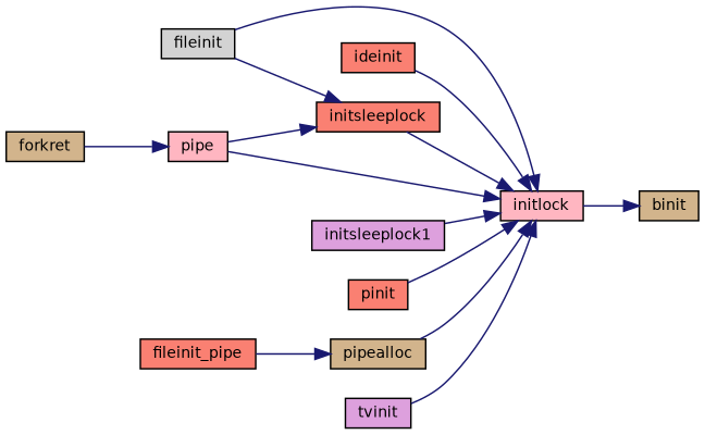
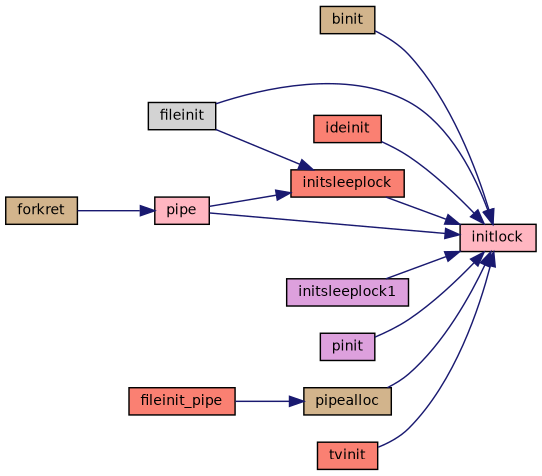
  digraph {
    rankdir=RL
    node [color=black fillcolor=salmon fontname=Helvetica fontsize=10 shape=record style=filled]
    edge [color=midnightblue dir=back fontname=Helvetica fontsize=10 labelfontname=Helvetica labelfontsize=10 style=solid]
    n1 [fillcolor=lightpink fontcolor=black height=0.2 label=initlock width=0.4]
    n2 [fillcolor=tan height=0.2 label=binit width=0.4]
    n3 [fillcolor=lightgrey height=0.2 label=fileinit width=0.4]
    n4 [height=0.2 label=ideinit width=0.4]
    n5 [fillcolor=lightpink height=0.2 label=pipe width=0.4]
    n6 [height=0.2 label=initsleeplock width=0.4]
    n7 [fillcolor=plum height=0.2 label=initsleeplock1 width=0.4]
-   n8 [height=0.2 label=pinit width=0.4]
+   n8 [fillcolor=plum height=0.2 label=pinit width=0.4]
    n9 [fillcolor=tan height=0.2 label=pipealloc width=0.4]
-   n10 [fillcolor=plum height=0.2 label=tvinit width=0.4]
+   n10 [height=0.2 label=tvinit width=0.4]
    n11 [fillcolor=tan height=0.2 label=forkret width=0.4]
    n12 [height=0.2 label=fileinit_pipe width=0.4]
-   n2 -> n1
+   n1 -> n2
    n1 -> n3
    n1 -> n4
    n1 -> n5
    n1 -> n6
    n1 -> n7
    n1 -> n8
    n1 -> n9
    n1 -> n10
    n5 -> n11
    n6 -> n3
    n6 -> n5
    n9 -> n12
  }
